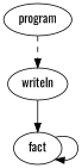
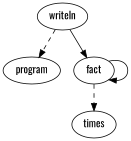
  digraph {
    fontname=Oswald
    node [fontname=Oswald]
    edge [fontname=Oswald]
    program
    writeln
    fact
-   program -> writeln [style=dashed]
+   times
+   writeln -> program [style=dashed]
    writeln -> fact
    fact -> fact
+   fact -> times [style=dashed]
  }
